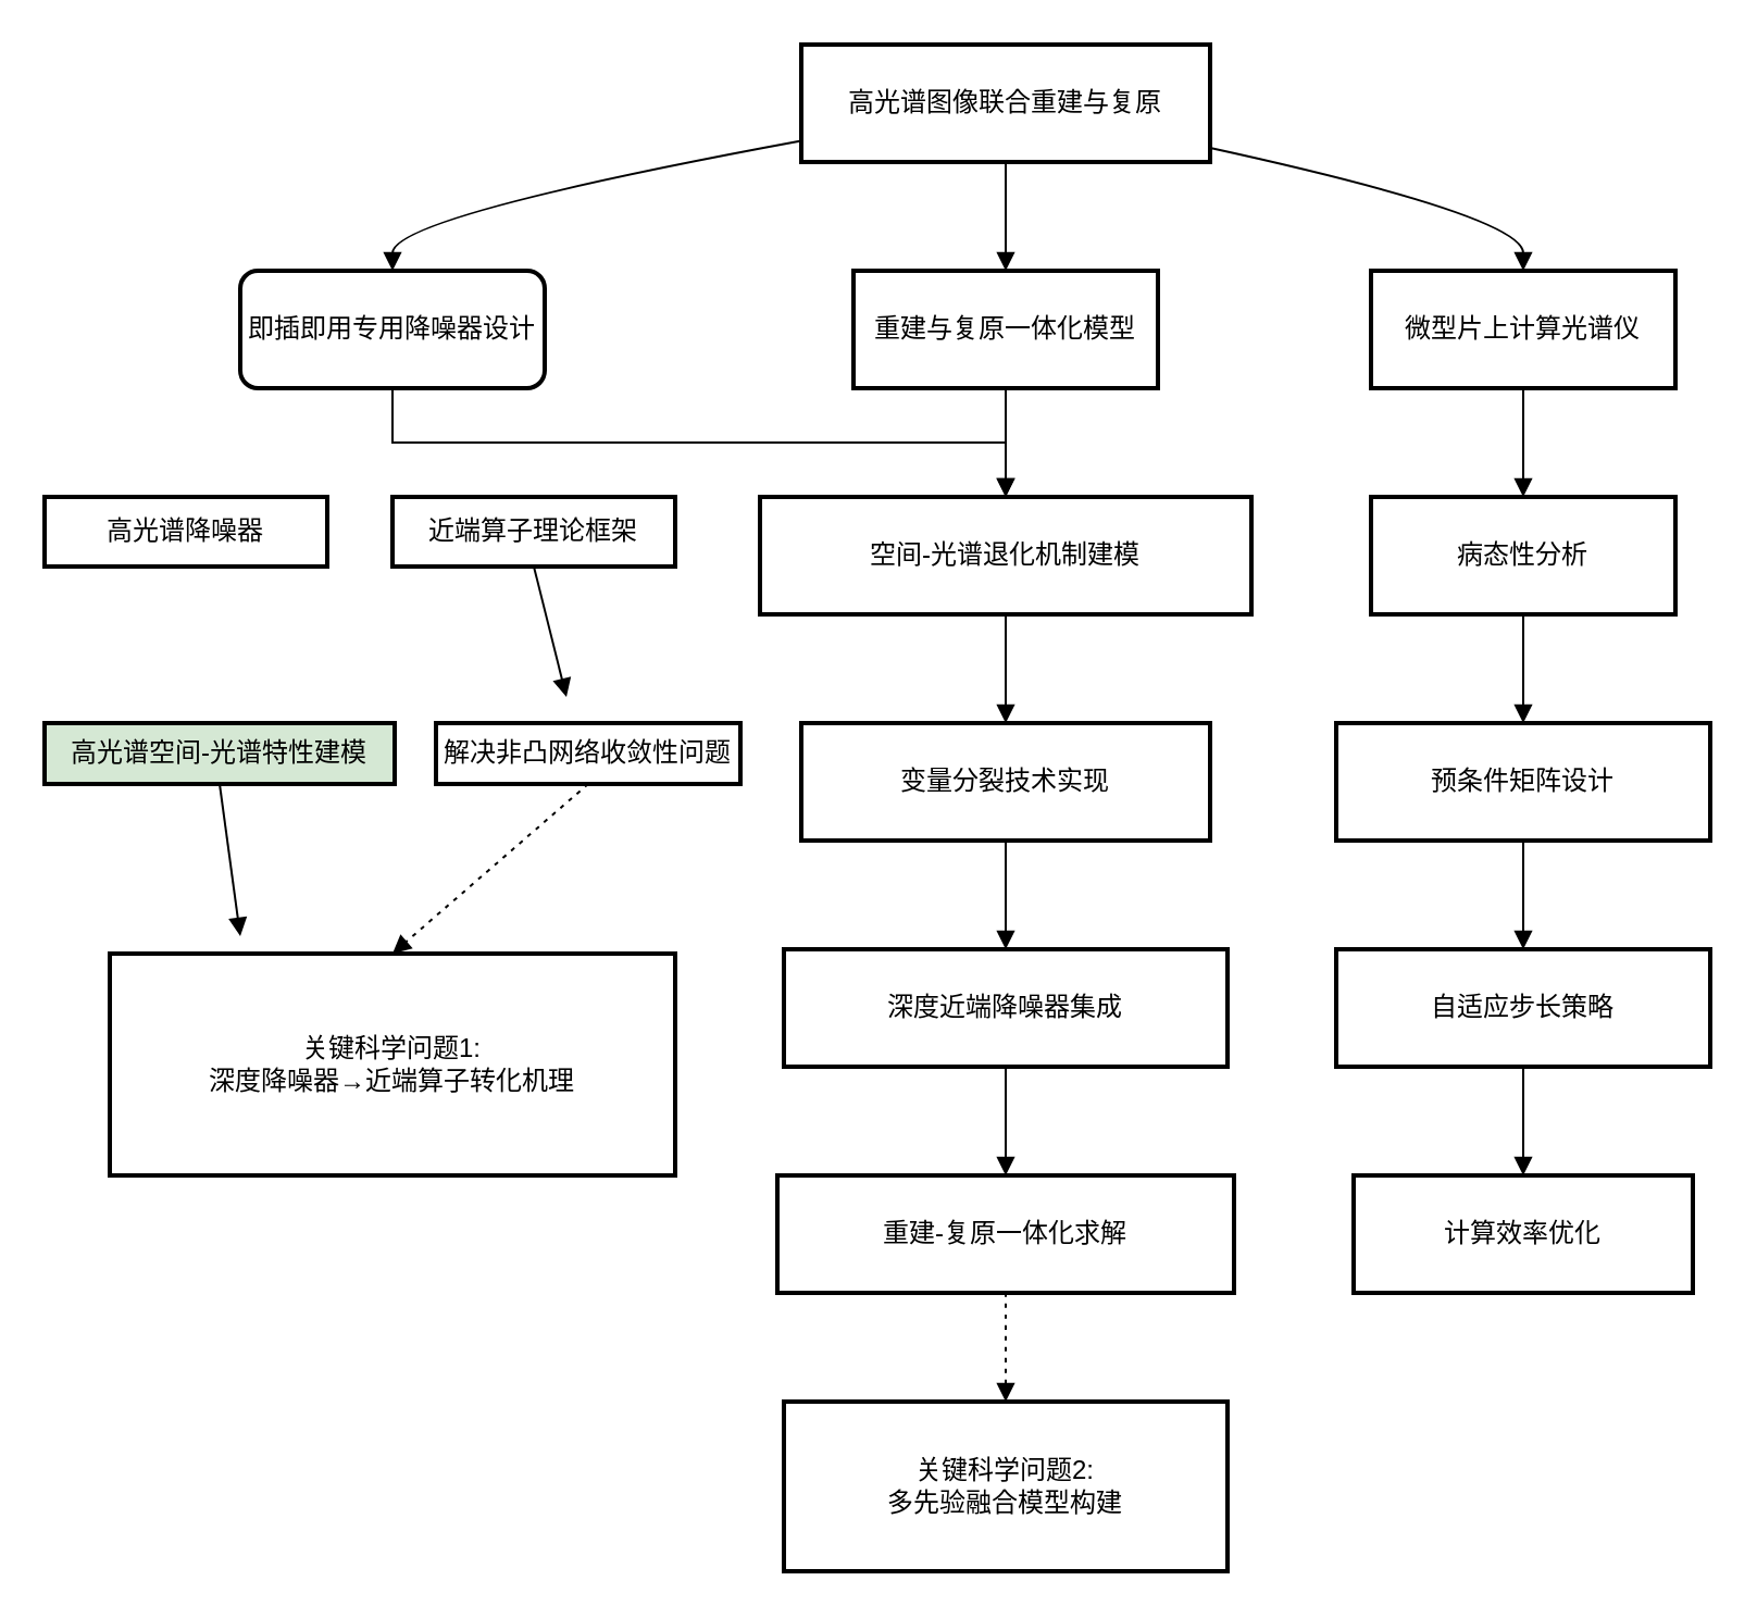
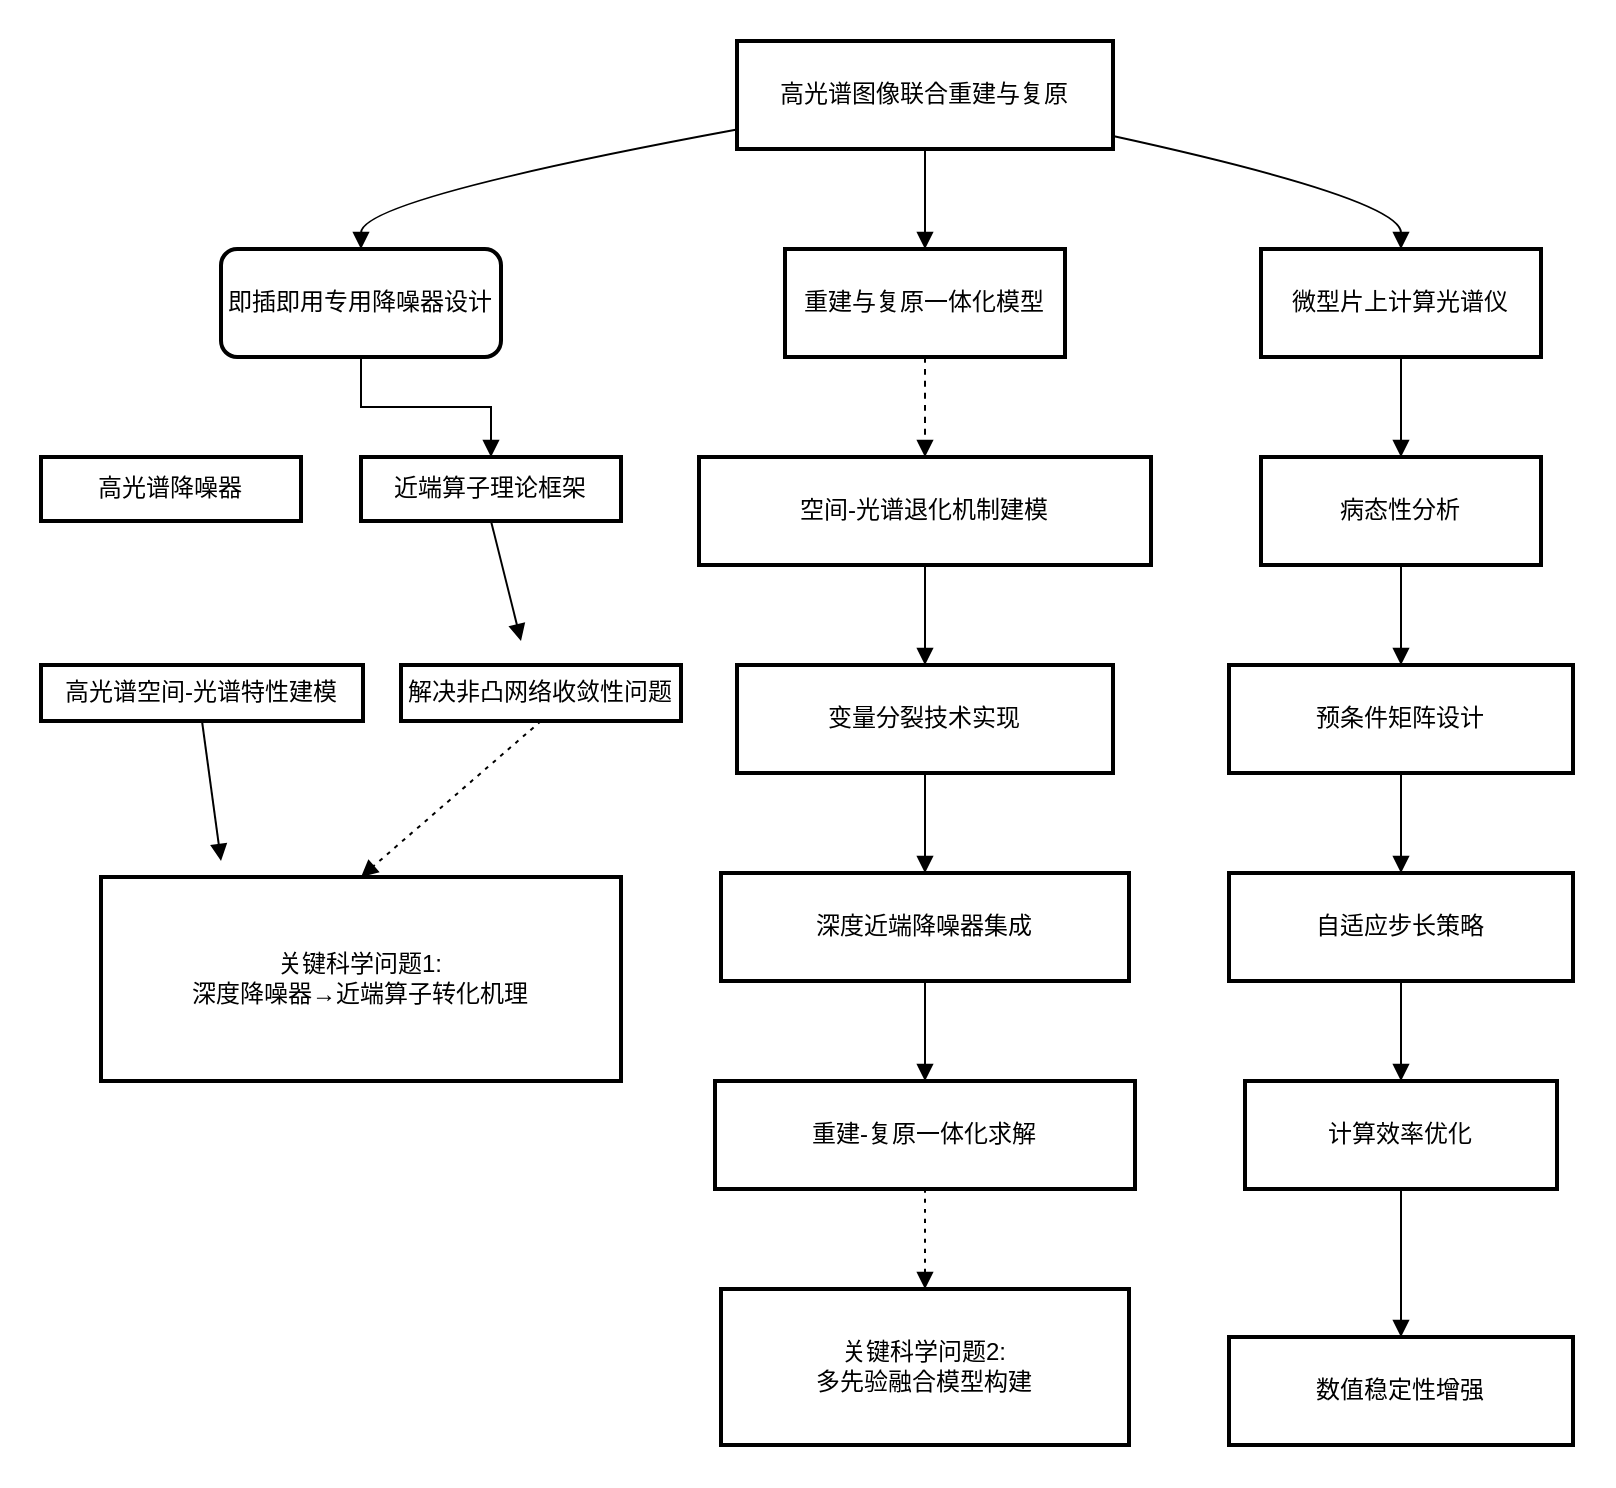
  <mxCell id="0" />
  <mxCell id="1" parent="0" />
  <mxCell id="2" value="高光谱图像联合重建与复原" style="whiteSpace=wrap;strokeWidth=2;" vertex="1" parent="1"><mxGeometry x="368" y="20" width="188" height="54" as="geometry" /></mxCell>
  <mxCell id="3" value="即插即用专用降噪器设计" style="whiteSpace=wrap;strokeWidth=2;rounded=1;" vertex="1" parent="1"><mxGeometry x="110" y="124" width="140" height="54" as="geometry" /></mxCell>
  <mxCell id="4" value="重建与复原一体化模型" style="whiteSpace=wrap;strokeWidth=2;" vertex="1" parent="1"><mxGeometry x="392" y="124" width="140" height="54" as="geometry" /></mxCell>
  <mxCell id="5" value="微型片上计算光谱仪" style="whiteSpace=wrap;strokeWidth=2;" vertex="1" parent="1"><mxGeometry x="630" y="124" width="140" height="54" as="geometry" /></mxCell>
  <mxCell id="6" value="近端算子理论框架" style="whiteSpace=wrap;strokeWidth=2;" vertex="1" parent="1"><mxGeometry x="180" y="228" width="130" height="32" as="geometry" /></mxCell>
- <mxCell id="7" value="高光谱空间-光谱特性建模" style="whiteSpace=wrap;strokeWidth=2;fillColor=#d5e8d4;" vertex="1" parent="1"><mxGeometry x="20" y="332" width="161" height="28" as="geometry" /></mxCell>
+ <mxCell id="7" value="高光谱空间-光谱特性建模" style="whiteSpace=wrap;strokeWidth=2;" vertex="1" parent="1"><mxGeometry x="20" y="332" width="161" height="28" as="geometry" /></mxCell>
  <mxCell id="8" value="解决非凸网络收敛性问题" style="whiteSpace=wrap;strokeWidth=2;" vertex="1" parent="1"><mxGeometry x="200" y="332" width="140" height="28" as="geometry" /></mxCell>
  <mxCell id="9" value="关键科学问题1:&#10;深度降噪器→近端算子转化机理" style="whiteSpace=wrap;strokeWidth=2;" vertex="1" parent="1"><mxGeometry x="50" y="438" width="260" height="102" as="geometry" /></mxCell>
  <mxCell id="10" value="空间-光谱退化机制建模" style="whiteSpace=wrap;strokeWidth=2;" vertex="1" parent="1"><mxGeometry x="349" y="228" width="226" height="54" as="geometry" /></mxCell>
  <mxCell id="11" value="变量分裂技术实现" style="whiteSpace=wrap;strokeWidth=2;" vertex="1" parent="1"><mxGeometry x="368" y="332" width="188" height="54" as="geometry" /></mxCell>
  <mxCell id="12" value="深度近端降噪器集成" style="whiteSpace=wrap;strokeWidth=2;" vertex="1" parent="1"><mxGeometry x="360" y="436" width="204" height="54" as="geometry" /></mxCell>
  <mxCell id="13" value="重建-复原一体化求解" style="whiteSpace=wrap;strokeWidth=2;" vertex="1" parent="1"><mxGeometry x="357" y="540" width="210" height="54" as="geometry" /></mxCell>
  <mxCell id="14" value="关键科学问题2:&#10;多先验融合模型构建" style="whiteSpace=wrap;strokeWidth=2;" vertex="1" parent="1"><mxGeometry x="360" y="644" width="204" height="78" as="geometry" /></mxCell>
  <mxCell id="15" value="病态性分析" style="whiteSpace=wrap;strokeWidth=2;" vertex="1" parent="1"><mxGeometry x="630" y="228" width="140" height="54" as="geometry" /></mxCell>
  <mxCell id="16" value="预条件矩阵设计" style="whiteSpace=wrap;strokeWidth=2;" vertex="1" parent="1"><mxGeometry x="614" y="332" width="172" height="54" as="geometry" /></mxCell>
  <mxCell id="17" value="自适应步长策略" style="whiteSpace=wrap;strokeWidth=2;" vertex="1" parent="1"><mxGeometry x="614" y="436" width="172" height="54" as="geometry" /></mxCell>
  <mxCell id="18" value="计算效率优化" style="whiteSpace=wrap;strokeWidth=2;" vertex="1" parent="1"><mxGeometry x="622" y="540" width="156" height="54" as="geometry" /></mxCell>
+ <mxCell id="19" value="数值稳定性增强" style="whiteSpace=wrap;strokeWidth=2;" vertex="1" parent="1"><mxGeometry x="614" y="668" width="172" height="54" as="geometry" /></mxCell>
  <mxCell id="20" value="" style="curved=1;startArrow=none;endArrow=block;exitX=0;exitY=0.82;entryX=0.5;entryY=0;rounded=0;" edge="1" parent="1" source="2" target="3"><mxGeometry relative="1" as="geometry"><Array as="points"><mxPoint x="180" y="99" /></Array></mxGeometry></mxCell>
  <mxCell id="21" value="" style="curved=1;startArrow=none;endArrow=block;exitX=0.5;exitY=1;entryX=0.5;entryY=0;rounded=0;" edge="1" parent="1" source="2" target="4"><mxGeometry relative="1" as="geometry"><Array as="points" /></mxGeometry></mxCell>
  <mxCell id="22" value="" style="curved=1;startArrow=none;endArrow=block;exitX=1;exitY=0.88;entryX=0.5;entryY=0;rounded=0;" edge="1" parent="1" source="2" target="5"><mxGeometry relative="1" as="geometry"><Array as="points"><mxPoint x="700" y="99" /></Array></mxGeometry></mxCell>
- <mxCell id="23" value="" style="startArrow=none;endArrow=block;exitX=0.5;exitY=1;rounded=0;edgeStyle=orthogonalEdgeStyle;" edge="1" parent="1" source="3" target="10"><mxGeometry relative="1" as="geometry" /></mxCell>
+ <mxCell id="23" value="" style="startArrow=none;endArrow=block;exitX=0.5;exitY=1;entryX=0.5;entryY=0;rounded=0;edgeStyle=orthogonalEdgeStyle;" edge="1" parent="1" source="3" target="6"><mxGeometry relative="1" as="geometry" /></mxCell>
  <mxCell id="24" value="" style="curved=1;startArrow=none;endArrow=block;exitX=0.5;exitY=1;rounded=0;" edge="1" parent="1" source="6"><mxGeometry relative="1" as="geometry"><Array as="points" /><mxPoint x="260" y="320" as="targetPoint" /></mxGeometry></mxCell>
  <mxCell id="25" value="" style="curved=1;startArrow=none;endArrow=block;exitX=0.5;exitY=1;rounded=0;" edge="1" parent="1" source="7"><mxGeometry relative="1" as="geometry"><Array as="points" /><mxPoint x="110" y="430" as="targetPoint" /></mxGeometry></mxCell>
  <mxCell id="26" value="" style="curved=1;dashed=1;dashPattern=2 3;startArrow=none;endArrow=block;exitX=0.5;exitY=1;entryX=0.5;entryY=0;rounded=0;" edge="1" parent="1" source="8" target="9"><mxGeometry relative="1" as="geometry"><Array as="points" /></mxGeometry></mxCell>
- <mxCell id="27" value="" style="curved=1;startArrow=none;endArrow=block;exitX=0.5;exitY=1;entryX=0.5;entryY=0;rounded=0;" edge="1" parent="1" source="4" target="10"><mxGeometry relative="1" as="geometry"><Array as="points" /></mxGeometry></mxCell>
+ <mxCell id="27" value="" style="curved=1;startArrow=none;endArrow=block;exitX=0.5;exitY=1;entryX=0.5;entryY=0;rounded=0;dashed=1;" edge="1" parent="1" source="4" target="10"><mxGeometry relative="1" as="geometry"><Array as="points" /></mxGeometry></mxCell>
  <mxCell id="28" value="" style="curved=1;startArrow=none;endArrow=block;exitX=0.5;exitY=1;entryX=0.5;entryY=0;rounded=0;" edge="1" parent="1" source="10" target="11"><mxGeometry relative="1" as="geometry"><Array as="points" /></mxGeometry></mxCell>
  <mxCell id="29" value="" style="curved=1;startArrow=none;endArrow=block;exitX=0.5;exitY=1;entryX=0.5;entryY=0;rounded=0;" edge="1" parent="1" source="11" target="12"><mxGeometry relative="1" as="geometry"><Array as="points" /></mxGeometry></mxCell>
  <mxCell id="30" value="" style="curved=1;startArrow=none;endArrow=block;exitX=0.5;exitY=1;entryX=0.5;entryY=0;rounded=0;" edge="1" parent="1" source="12" target="13"><mxGeometry relative="1" as="geometry"><Array as="points" /></mxGeometry></mxCell>
  <mxCell id="31" value="" style="curved=1;dashed=1;dashPattern=2 3;startArrow=none;endArrow=block;exitX=0.5;exitY=1;entryX=0.5;entryY=0;rounded=0;" edge="1" parent="1" source="13" target="14"><mxGeometry relative="1" as="geometry"><Array as="points" /></mxGeometry></mxCell>
  <mxCell id="32" value="" style="curved=1;startArrow=none;endArrow=block;exitX=0.5;exitY=1;entryX=0.5;entryY=0;rounded=0;" edge="1" parent="1" source="5" target="15"><mxGeometry relative="1" as="geometry"><Array as="points" /></mxGeometry></mxCell>
  <mxCell id="33" value="" style="curved=1;startArrow=none;endArrow=block;exitX=0.5;exitY=1;entryX=0.5;entryY=0;rounded=0;" edge="1" parent="1" source="15" target="16"><mxGeometry relative="1" as="geometry"><Array as="points" /></mxGeometry></mxCell>
  <mxCell id="34" value="" style="curved=1;startArrow=none;endArrow=block;exitX=0.5;exitY=1;entryX=0.5;entryY=0;rounded=0;" edge="1" parent="1" source="16" target="17"><mxGeometry relative="1" as="geometry"><Array as="points" /></mxGeometry></mxCell>
  <mxCell id="35" value="" style="curved=1;startArrow=none;endArrow=block;exitX=0.5;exitY=1;entryX=0.5;entryY=0;rounded=0;" edge="1" parent="1" source="17" target="18"><mxGeometry relative="1" as="geometry"><Array as="points" /></mxGeometry></mxCell>
+ <mxCell id="36" value="" style="curved=1;startArrow=none;endArrow=block;exitX=0.5;exitY=1;entryX=0.5;entryY=0;rounded=0;" edge="1" parent="1" source="18" target="19"><mxGeometry relative="1" as="geometry"><Array as="points" /></mxGeometry></mxCell>
  <mxCell id="37" value="高光谱降噪器" style="whiteSpace=wrap;strokeWidth=2;" vertex="1" parent="1"><mxGeometry x="20" y="228" width="130" height="32" as="geometry" /></mxCell>
